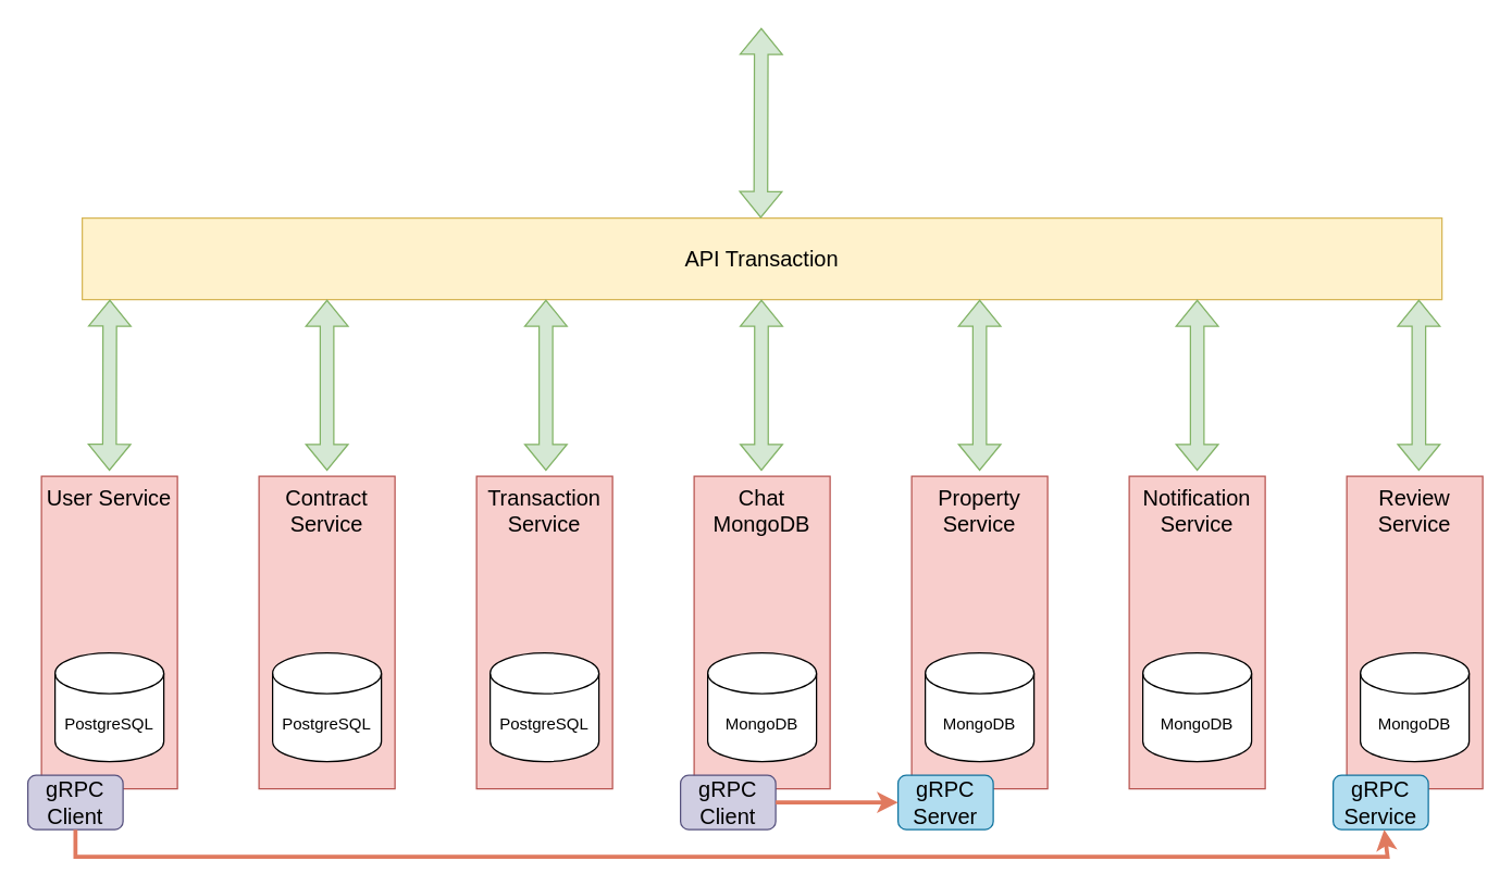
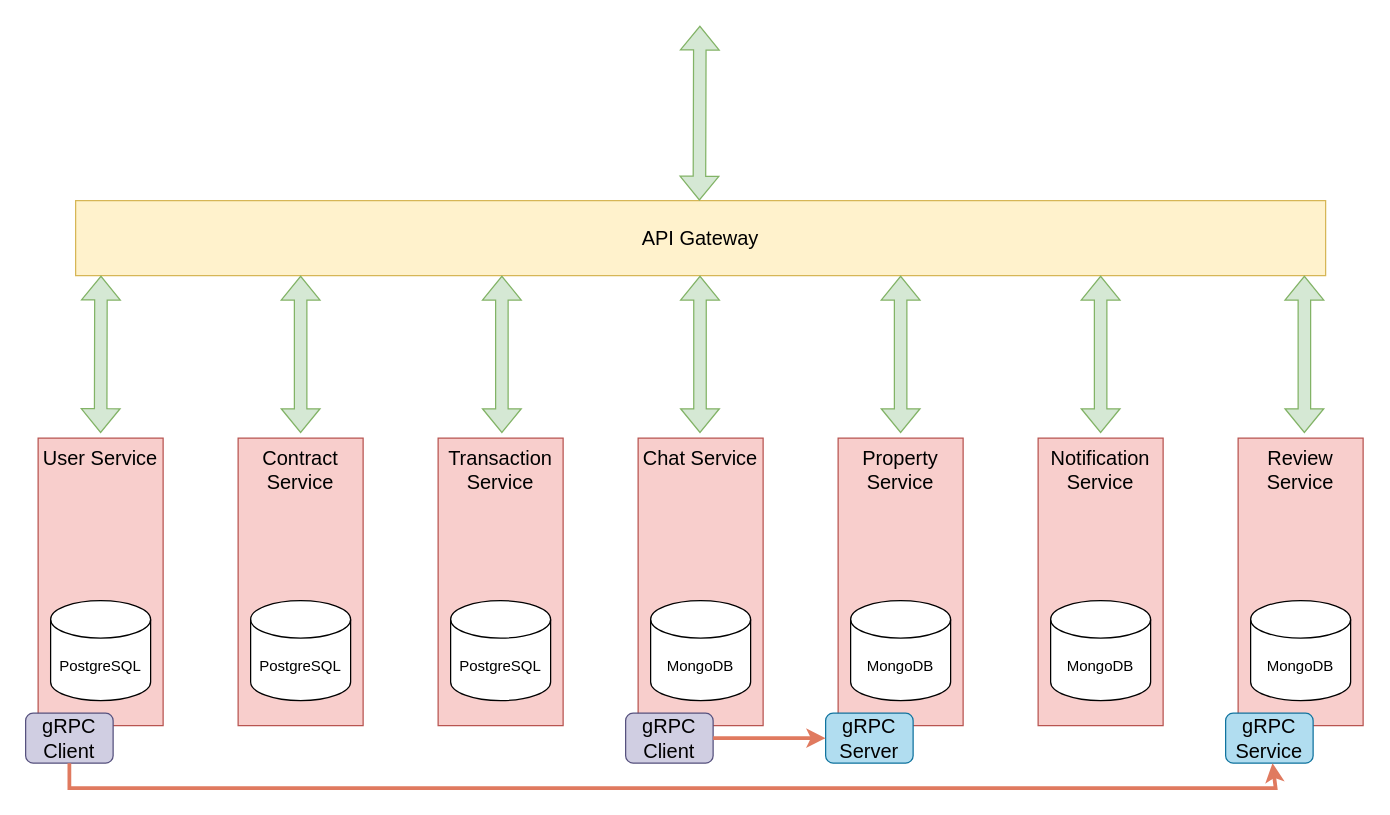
  <mxCell id="0" />
  <mxCell id="1" parent="0" />
- <mxCell id="2" value="API Transaction" style="rounded=0;whiteSpace=wrap;html=1;fontSize=16;labelBackgroundColor=none;fillColor=#fff2cc;strokeColor=#d6b656;" vertex="1" parent="1"><mxGeometry x="60" y="160" width="1000" height="60" as="geometry" /></mxCell>
+ <mxCell id="2" value="API Gateway" style="rounded=0;whiteSpace=wrap;html=1;fontSize=16;labelBackgroundColor=none;fillColor=#fff2cc;strokeColor=#d6b656;" vertex="1" parent="1"><mxGeometry x="60" y="160" width="1000" height="60" as="geometry" /></mxCell>
  <mxCell id="3" value="" style="shape=flexArrow;endArrow=classic;startArrow=classic;html=1;rounded=0;strokeColor=#82b366;fontColor=#393C56;fillColor=#d5e8d4;" edge="1" parent="1"><mxGeometry width="100" height="100" relative="1" as="geometry"><mxPoint x="558.998" y="160" as="sourcePoint" /><mxPoint x="559.41" y="20" as="targetPoint" /></mxGeometry></mxCell>
  <mxCell id="4" value="" style="shape=flexArrow;endArrow=classic;startArrow=classic;html=1;rounded=0;strokeColor=#82b366;fontColor=#393C56;fillColor=#d5e8d4;entryX=0.053;entryY=1.067;entryDx=0;entryDy=0;entryPerimeter=0;" edge="1" parent="1"><mxGeometry width="100" height="100" relative="1" as="geometry"><mxPoint x="80" y="345.98" as="sourcePoint" /><mxPoint x="80.28" y="220" as="targetPoint" /></mxGeometry></mxCell>
  <mxCell id="5" value="" style="shape=flexArrow;endArrow=classic;startArrow=classic;html=1;rounded=0;strokeColor=#82b366;fontColor=#393C56;fillColor=#d5e8d4;entryX=0.053;entryY=1.067;entryDx=0;entryDy=0;entryPerimeter=0;" edge="1" parent="1"><mxGeometry width="100" height="100" relative="1" as="geometry"><mxPoint x="240" y="346" as="sourcePoint" /><mxPoint x="240" y="220" as="targetPoint" /></mxGeometry></mxCell>
  <mxCell id="6" value="" style="shape=flexArrow;endArrow=classic;startArrow=classic;html=1;rounded=0;strokeColor=#82b366;fontColor=#393C56;fillColor=#d5e8d4;entryX=0.053;entryY=1.067;entryDx=0;entryDy=0;entryPerimeter=0;" edge="1" parent="1"><mxGeometry width="100" height="100" relative="1" as="geometry"><mxPoint x="401" y="346" as="sourcePoint" /><mxPoint x="401" y="220" as="targetPoint" /></mxGeometry></mxCell>
  <mxCell id="7" value="" style="shape=flexArrow;endArrow=classic;startArrow=classic;html=1;rounded=0;strokeColor=#82b366;fontColor=#393C56;fillColor=#d5e8d4;entryX=0.053;entryY=1.067;entryDx=0;entryDy=0;entryPerimeter=0;" edge="1" parent="1"><mxGeometry width="100" height="100" relative="1" as="geometry"><mxPoint x="559.5" y="346" as="sourcePoint" /><mxPoint x="559.5" y="220" as="targetPoint" /></mxGeometry></mxCell>
  <mxCell id="8" value="" style="shape=flexArrow;endArrow=classic;startArrow=classic;html=1;rounded=0;strokeColor=#82b366;fontColor=#393C56;fillColor=#d5e8d4;entryX=0.053;entryY=1.067;entryDx=0;entryDy=0;entryPerimeter=0;" edge="1" parent="1"><mxGeometry width="100" height="100" relative="1" as="geometry"><mxPoint x="720" y="346" as="sourcePoint" /><mxPoint x="720" y="220" as="targetPoint" /></mxGeometry></mxCell>
  <mxCell id="9" value="" style="shape=flexArrow;endArrow=classic;startArrow=classic;html=1;rounded=0;strokeColor=#82b366;fontColor=#393C56;fillColor=#d5e8d4;entryX=0.053;entryY=1.067;entryDx=0;entryDy=0;entryPerimeter=0;" edge="1" parent="1"><mxGeometry width="100" height="100" relative="1" as="geometry"><mxPoint x="880" y="346" as="sourcePoint" /><mxPoint x="880" y="220" as="targetPoint" /></mxGeometry></mxCell>
  <mxCell id="10" value="" style="shape=flexArrow;endArrow=classic;startArrow=classic;html=1;rounded=0;strokeColor=#82b366;fontColor=#393C56;fillColor=#d5e8d4;entryX=0.053;entryY=1.067;entryDx=0;entryDy=0;entryPerimeter=0;" edge="1" parent="1"><mxGeometry width="100" height="100" relative="1" as="geometry"><mxPoint x="1043" y="346" as="sourcePoint" /><mxPoint x="1043" y="220" as="targetPoint" /></mxGeometry></mxCell>
  <mxCell id="11" value="User Service" style="rounded=0;whiteSpace=wrap;html=1;strokeColor=#b85450;fillColor=#f8cecc;fontSize=16;horizontal=1;verticalAlign=top;" vertex="1" parent="1"><mxGeometry x="30" y="350" width="100" height="230" as="geometry" /></mxCell>
  <mxCell id="12" value="PostgreSQL" style="shape=cylinder3;whiteSpace=wrap;html=1;boundedLbl=1;backgroundOutline=1;size=15;" vertex="1" parent="1"><mxGeometry x="40" y="480" width="80" height="80" as="geometry" /></mxCell>
  <mxCell id="13" value="Contract Service" style="rounded=0;whiteSpace=wrap;html=1;strokeColor=#b85450;fillColor=#f8cecc;fontSize=16;horizontal=1;verticalAlign=top;" vertex="1" parent="1"><mxGeometry x="190" y="350" width="100" height="230" as="geometry" /></mxCell>
  <mxCell id="14" value="Transaction Service" style="rounded=0;whiteSpace=wrap;html=1;strokeColor=#b85450;fillColor=#f8cecc;fontSize=16;horizontal=1;verticalAlign=top;" vertex="1" parent="1"><mxGeometry x="350" y="350" width="100" height="230" as="geometry" /></mxCell>
- <mxCell id="15" value="Chat MongoDB" style="rounded=0;whiteSpace=wrap;html=1;strokeColor=#b85450;fillColor=#f8cecc;fontSize=16;horizontal=1;verticalAlign=top;" vertex="1" parent="1"><mxGeometry x="510" y="350" width="100" height="230" as="geometry" /></mxCell>
+ <mxCell id="15" value="Chat Service" style="rounded=0;whiteSpace=wrap;html=1;strokeColor=#b85450;fillColor=#f8cecc;fontSize=16;horizontal=1;verticalAlign=top;" vertex="1" parent="1"><mxGeometry x="510" y="350" width="100" height="230" as="geometry" /></mxCell>
  <mxCell id="16" value="Property Service" style="rounded=0;whiteSpace=wrap;html=1;strokeColor=#b85450;fillColor=#f8cecc;fontSize=16;horizontal=1;verticalAlign=top;" vertex="1" parent="1"><mxGeometry x="670" y="350" width="100" height="230" as="geometry" /></mxCell>
  <mxCell id="17" value="Notification Service" style="rounded=0;whiteSpace=wrap;html=1;strokeColor=#b85450;fillColor=#f8cecc;fontSize=16;horizontal=1;verticalAlign=top;" vertex="1" parent="1"><mxGeometry x="830" y="350" width="100" height="230" as="geometry" /></mxCell>
  <mxCell id="18" value="Review Service" style="rounded=0;whiteSpace=wrap;html=1;strokeColor=#b85450;fillColor=#f8cecc;fontSize=16;horizontal=1;verticalAlign=top;" vertex="1" parent="1"><mxGeometry x="990" y="350" width="100" height="230" as="geometry" /></mxCell>
  <mxCell id="19" value="PostgreSQL" style="shape=cylinder3;whiteSpace=wrap;html=1;boundedLbl=1;backgroundOutline=1;size=15;" vertex="1" parent="1"><mxGeometry x="200" y="480" width="80" height="80" as="geometry" /></mxCell>
  <mxCell id="20" value="PostgreSQL" style="shape=cylinder3;whiteSpace=wrap;html=1;boundedLbl=1;backgroundOutline=1;size=15;" vertex="1" parent="1"><mxGeometry x="360" y="480" width="80" height="80" as="geometry" /></mxCell>
  <mxCell id="21" value="MongoDB" style="shape=cylinder3;whiteSpace=wrap;html=1;boundedLbl=1;backgroundOutline=1;size=15;" vertex="1" parent="1"><mxGeometry x="520" y="480" width="80" height="80" as="geometry" /></mxCell>
  <mxCell id="22" value="MongoDB" style="shape=cylinder3;whiteSpace=wrap;html=1;boundedLbl=1;backgroundOutline=1;size=15;" vertex="1" parent="1"><mxGeometry x="680" y="480" width="80" height="80" as="geometry" /></mxCell>
  <mxCell id="23" value="MongoDB" style="shape=cylinder3;whiteSpace=wrap;html=1;boundedLbl=1;backgroundOutline=1;size=15;" vertex="1" parent="1"><mxGeometry x="840" y="480" width="80" height="80" as="geometry" /></mxCell>
  <mxCell id="24" value="MongoDB" style="shape=cylinder3;whiteSpace=wrap;html=1;boundedLbl=1;backgroundOutline=1;size=15;" vertex="1" parent="1"><mxGeometry x="1000" y="480" width="80" height="80" as="geometry" /></mxCell>
  <mxCell id="25" value="gRPC Client" style="rounded=1;whiteSpace=wrap;html=1;strokeColor=#56517e;fillColor=#d0cee2;fontSize=16;" vertex="1" parent="1"><mxGeometry x="500" y="570" width="70" height="40" as="geometry" /></mxCell>
  <mxCell id="26" value="gRPC Server" style="rounded=1;whiteSpace=wrap;html=1;strokeColor=#10739e;fillColor=#b1ddf0;fontSize=16;" vertex="1" parent="1"><mxGeometry x="660" y="570" width="70" height="40" as="geometry" /></mxCell>
  <mxCell id="27" value="" style="endArrow=classic;html=1;rounded=0;strokeColor=#E07A5F;fontColor=#393C56;fillColor=#F2CC8F;entryX=0;entryY=0.5;entryDx=0;entryDy=0;exitX=1;exitY=0.5;exitDx=0;exitDy=0;strokeWidth=3;" edge="1" parent="1" source="25" target="26"><mxGeometry width="50" height="50" relative="1" as="geometry"><mxPoint x="530" y="490" as="sourcePoint" /><mxPoint x="580" y="440" as="targetPoint" /></mxGeometry></mxCell>
  <mxCell id="28" value="gRPC Service" style="rounded=1;whiteSpace=wrap;html=1;strokeColor=#10739e;fillColor=#b1ddf0;fontSize=16;" vertex="1" parent="1"><mxGeometry x="980" y="570" width="70" height="40" as="geometry" /></mxCell>
  <mxCell id="29" value="gRPC Client" style="rounded=1;whiteSpace=wrap;html=1;strokeColor=#56517e;fillColor=#d0cee2;fontSize=16;" vertex="1" parent="1"><mxGeometry x="20" y="570" width="70" height="40" as="geometry" /></mxCell>
  <mxCell id="30" value="" style="endArrow=classic;html=1;rounded=0;strokeColor=#E07A5F;fontColor=#393C56;fillColor=#F2CC8F;entryX=0.5;entryY=1;entryDx=0;entryDy=0;exitX=0.5;exitY=1;exitDx=0;exitDy=0;strokeWidth=3;" edge="1" parent="1" source="29"><mxGeometry width="50" height="50" relative="1" as="geometry"><mxPoint x="102.5" y="610" as="sourcePoint" /><mxPoint x="1017.5" y="610" as="targetPoint" /><Array as="points"><mxPoint x="55" y="630" /><mxPoint x="1020" y="630" /></Array></mxGeometry></mxCell>
